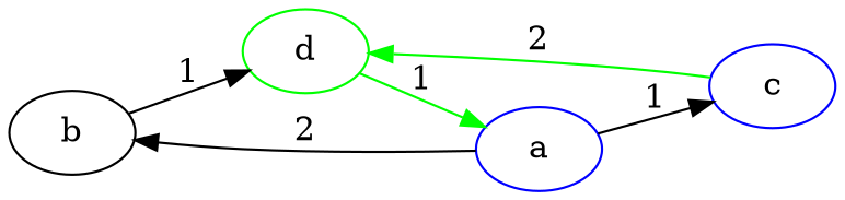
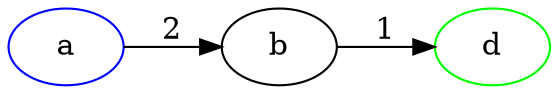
  digraph {
    rankdir=LR
    node [color=blue]
    b [color=""]
    a
-   c
    d [color=green]
    b -> d [label=1]
    a -> b [label=2]
-   a -> c [label=1]
-   c -> d [color=green label=2]
-   d -> a [color=green label=1]
  }
